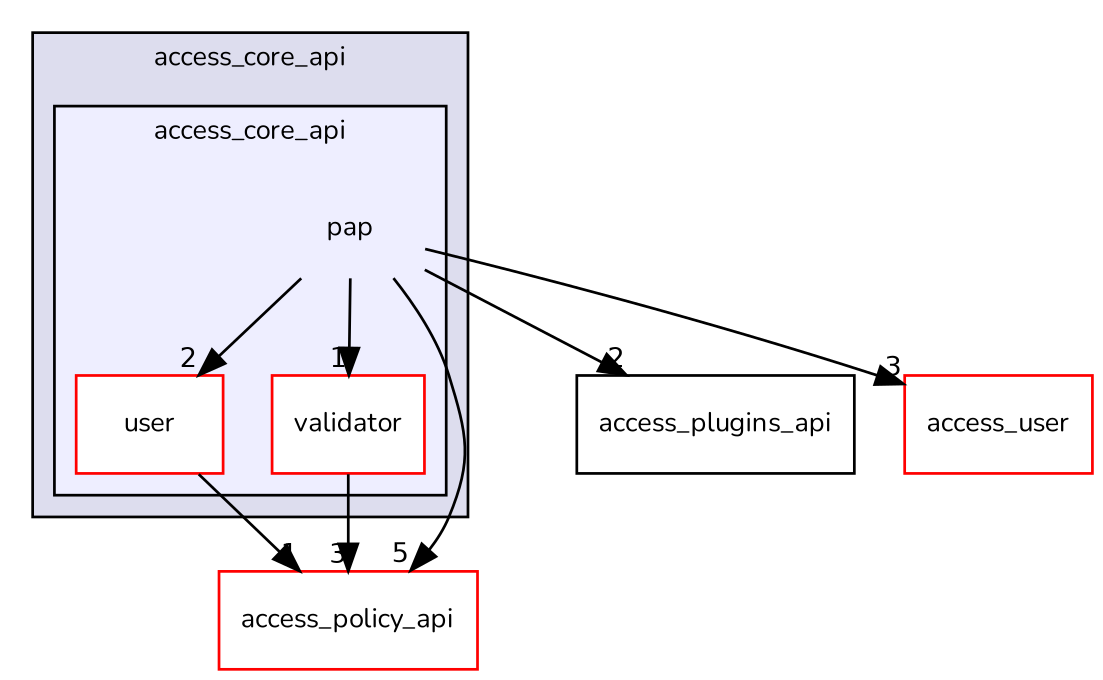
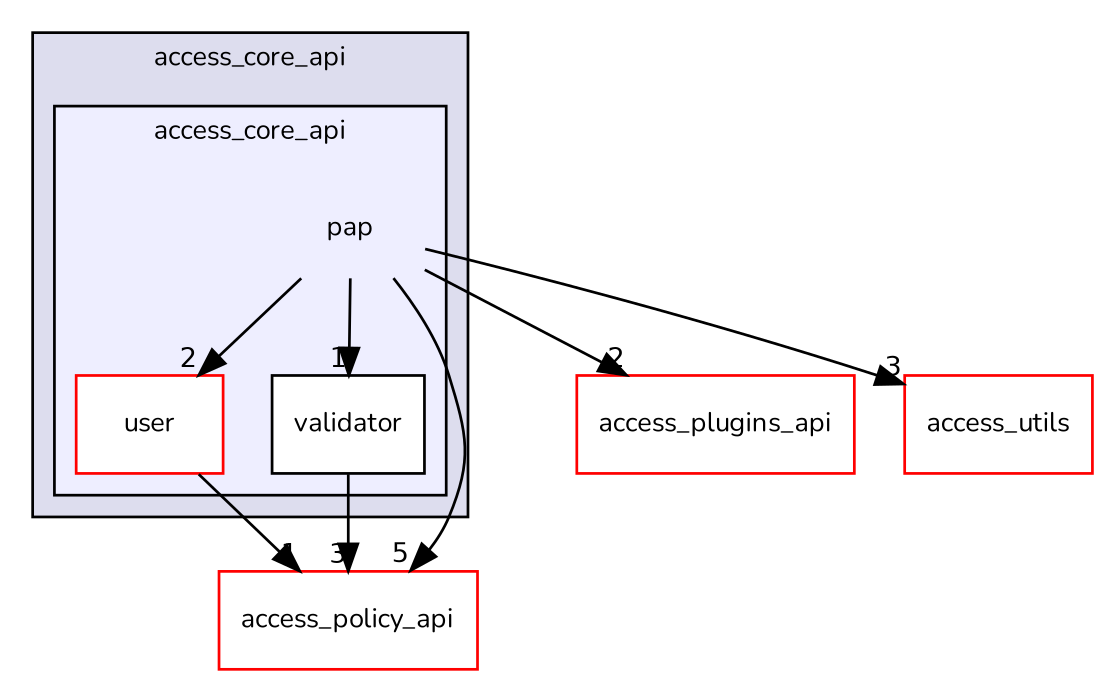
  digraph {
    compound=true
    fontname=Nunito
    node [fontname=Nunito fontsize=10 shape=box color=red fillcolor=white style=filled]
    edge [headlabel=2 labeldistance=1.5 labelfontname=Helvetica labelfontsize=10 fontname=Nunito]
    n1 [label=pap shape=plaintext color="" fillcolor="" style=""]
    n2 [label=user]
-   n3 [label=validator]
+   n3 [color=black label=validator]
    n4 [label=access_policy_api]
-   n5 [label=access_plugins_api color="" fillcolor="" style=""]
-   n6 [label=access_user]
+   n5 [label=access_plugins_api fillcolor="" style=""]
+   n6 [label=access_utils]
    subgraph cluster_1 {
      bgcolor="#ddddee"
      fontsize=10
      label=access_core_api
      pencolor=black
      subgraph cluster_2 {
        bgcolor="#eeeeff"
        fontsize=10
        pencolor=black
        n1
        n2
        n3
      }
    }
    n1 -> n2
    n1 -> n3 [headlabel=1]
    n1 -> n4 [headlabel=5]
    n1 -> n5
    n1 -> n6 [headlabel=3]
    n2 -> n4 [headlabel=1]
    n3 -> n4 [headlabel=3]
  }
